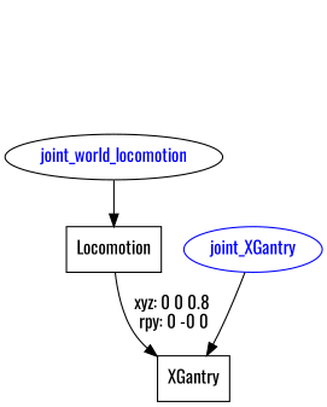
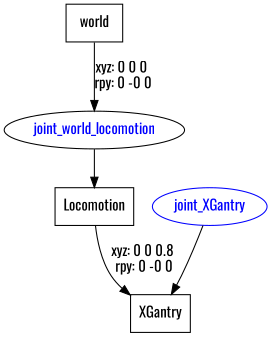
  digraph {
    fontname=Oswald
    node [fontname=Oswald shape=box]
    edge [fontname=Oswald]
+   n1 [label=world]
    joint_world_locomotion [color=black fontcolor=blue shape=ellipse]
    n3 [label=Locomotion]
    n4 [label=XGantry]
    joint_XGantry [color=blue fontcolor=blue shape=ellipse]
+   n1 -> joint_world_locomotion [label="xyz: 0 0 0 \nrpy: 0 -0 0"]
    joint_world_locomotion -> n3
    n3 -> n4 [label="xyz: 0 0 0.8 \nrpy: 0 -0 0"]
    joint_XGantry -> n4
  }
